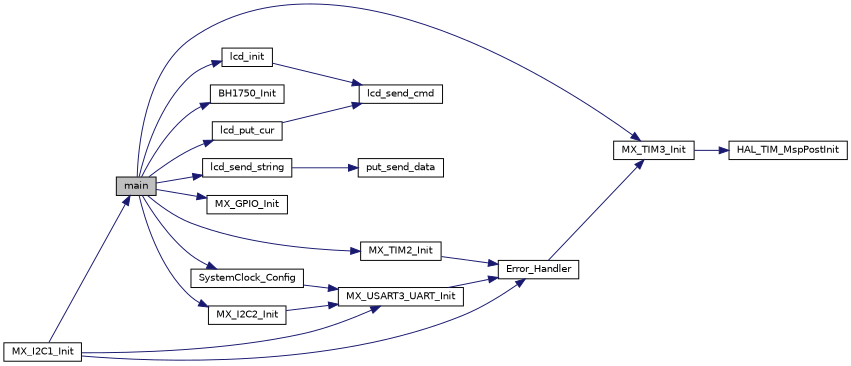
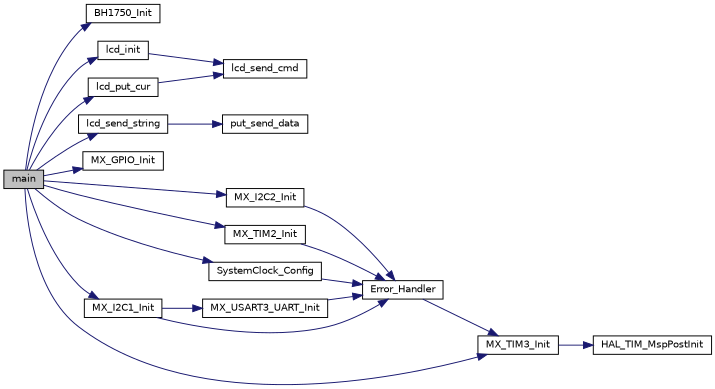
  digraph {
    rankdir=LR
    node [color=black fillcolor=white fontname=Helvetica fontsize=10 shape=record style=filled]
    edge [color=midnightblue fontname=Helvetica fontsize=10 labelfontname=Helvetica labelfontsize=10 style=solid]
    n1 [fillcolor=grey75 fontcolor=black height=0.2 label=main width=0.4]
    n2 [height=0.2 label=BH1750_Init width=0.4]
    n3 [height=0.2 label=lcd_init width=0.4]
    n4 [height=0.2 label=lcd_put_cur width=0.4]
    n5 [height=0.2 label=lcd_send_string width=0.4]
    n6 [height=0.2 label=MX_GPIO_Init width=0.4]
    n7 [height=0.2 label=MX_I2C1_Init width=0.4]
    n8 [height=0.2 label=MX_I2C2_Init width=0.4]
    n9 [height=0.2 label=MX_TIM2_Init width=0.4]
    n10 [height=0.2 label=MX_TIM3_Init width=0.4]
    n11 [height=0.2 label=SystemClock_Config width=0.4]
    n12 [height=0.2 label=lcd_send_cmd width=0.4]
    n13 [height=0.2 label=put_send_data width=0.4]
    n14 [height=0.2 label=MX_USART3_UART_Init width=0.4]
    n15 [height=0.2 label=Error_Handler width=0.4]
    n16 [height=0.2 label=HAL_TIM_MspPostInit width=0.4]
    n1 -> n2
    n1 -> n3
    n1 -> n4
    n1 -> n5
    n1 -> n6
-   n7 -> n1
+   n1 -> n7
    n1 -> n8
    n1 -> n9
    n1 -> n10
    n1 -> n11
    n3 -> n12
    n4 -> n12
    n5 -> n13
    n7 -> n14
    n7 -> n15
-   n8 -> n14
+   n8 -> n15
    n9 -> n15
    n10 -> n16
-   n11 -> n14
+   n11 -> n15
    n14 -> n15
    n15 -> n10
  }
